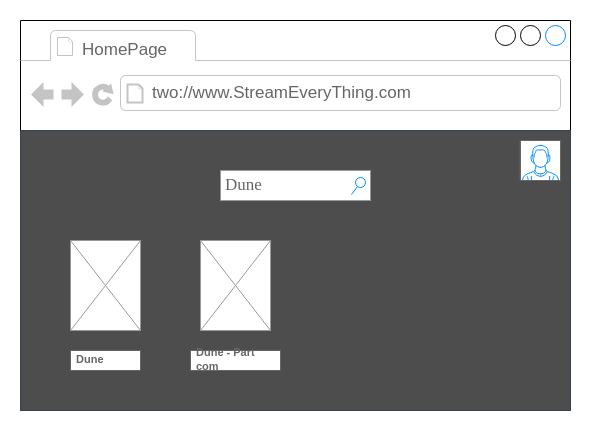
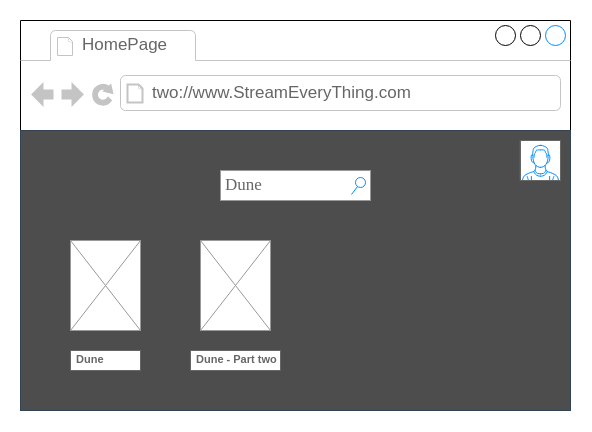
  <mxCell id="0" />
  <mxCell id="1" parent="0" />
  <mxCell id="2" value="" style="strokeWidth=1;shadow=0;dashed=0;align=center;html=1;shape=mxgraph.mockup.containers.browserWindow;rSize=0;strokeColor2=#008cff;strokeColor3=#c4c4c4;mainText=,;recursiveResize=0;" parent="1" vertex="1"><mxGeometry x="20" y="20" width="550" height="390" as="geometry" /></mxCell>
- <mxCell id="3" value="HomePage" style="strokeWidth=1;shadow=0;dashed=0;align=center;html=1;shape=mxgraph.mockup.containers.anchor;fontSize=17;fontColor=#666666;align=left;whiteSpace=wrap;" parent="2" vertex="1"><mxGeometry x="60" y="12" width="160" height="35" as="geometry" /></mxCell>
+ <mxCell id="3" value="HomePage" style="strokeWidth=1;shadow=0;dashed=0;align=center;html=1;shape=mxgraph.mockup.containers.anchor;fontSize=17;fontColor=#666666;align=left;whiteSpace=wrap;" parent="2" vertex="1"><mxGeometry x="60" y="12" width="110" height="26" as="geometry" /></mxCell>
  <mxCell id="4" value="two://www.StreamEveryThing.com" style="strokeWidth=1;shadow=0;dashed=0;align=center;html=1;shape=mxgraph.mockup.containers.anchor;rSize=0;fontSize=17;fontColor=#666666;align=left;" parent="2" vertex="1"><mxGeometry x="130" y="60" width="300" height="26" as="geometry" /></mxCell>
  <mxCell id="5" value="" style="rounded=0;whiteSpace=wrap;html=1;fillColor=#4D4D4D;strokeColor=#314354;fontColor=#ffffff;" vertex="1" parent="2"><mxGeometry y="110" width="550" height="280" as="geometry" /></mxCell>
  <mxCell id="6" value="&lt;h6&gt;&lt;span style=&quot;font-size: 11px;&quot;&gt;Dune&lt;/span&gt;&lt;/h6&gt;" style="strokeWidth=1;shadow=0;dashed=0;align=center;html=1;shape=mxgraph.mockup.text.textBox;fontColor=#666666;align=left;fontSize=17;spacingLeft=4;spacingTop=-3;strokeColor=#666666;mainText=;labelPosition=center;verticalLabelPosition=middle;verticalAlign=middle;" parent="2" vertex="1"><mxGeometry x="50" y="330" width="70" height="20" as="geometry" /></mxCell>
  <mxCell id="7" value="" style="verticalLabelPosition=bottom;shadow=0;dashed=0;align=center;html=1;verticalAlign=top;strokeWidth=1;shape=mxgraph.mockup.graphics.simpleIcon;strokeColor=#999999;fillColor=#ffffff;" parent="2" vertex="1"><mxGeometry x="50" y="220" width="70" height="90" as="geometry" /></mxCell>
- <mxCell id="8" value="&lt;h6&gt;&lt;span style=&quot;font-size: 11px;&quot;&gt;Dune - Part com&lt;/span&gt;&lt;/h6&gt;" style="strokeWidth=1;shadow=0;dashed=0;align=center;html=1;shape=mxgraph.mockup.text.textBox;fontColor=#666666;align=left;fontSize=17;spacingLeft=4;spacingTop=-3;whiteSpace=wrap;strokeColor=#666666;mainText=" parent="2" vertex="1"><mxGeometry x="170" y="330" width="90" height="20" as="geometry" /></mxCell>
+ <mxCell id="8" value="&lt;h6&gt;&lt;span style=&quot;font-size: 11px;&quot;&gt;Dune - Part two&lt;/span&gt;&lt;/h6&gt;" style="strokeWidth=1;shadow=0;dashed=0;align=center;html=1;shape=mxgraph.mockup.text.textBox;fontColor=#666666;align=left;fontSize=17;spacingLeft=4;spacingTop=-3;whiteSpace=wrap;strokeColor=#666666;mainText=" parent="2" vertex="1"><mxGeometry x="170" y="330" width="90" height="20" as="geometry" /></mxCell>
  <mxCell id="9" value="" style="verticalLabelPosition=bottom;shadow=0;dashed=0;align=center;html=1;verticalAlign=top;strokeWidth=1;shape=mxgraph.mockup.graphics.simpleIcon;strokeColor=#999999;fillColor=#ffffff;" parent="2" vertex="1"><mxGeometry x="180" y="220" width="70" height="90" as="geometry" /></mxCell>
  <mxCell id="10" value="Dune" style="strokeWidth=1;shadow=0;dashed=0;align=center;html=1;shape=mxgraph.mockup.forms.searchBox;strokeColor=#999999;mainText=;strokeColor2=#008cff;fontColor=#666666;fontSize=17;align=left;spacingLeft=3;whiteSpace=wrap;fontFamily=Times New Roman;" parent="2" vertex="1"><mxGeometry x="200" y="150" width="150" height="30" as="geometry" /></mxCell>
  <mxCell id="11" value="" style="verticalLabelPosition=bottom;shadow=0;dashed=0;align=center;html=1;verticalAlign=top;strokeWidth=1;shape=mxgraph.mockup.containers.userMale;strokeColor=#666666;strokeColor2=#008cff;" parent="2" vertex="1"><mxGeometry x="500" y="120" width="40" height="40" as="geometry" /></mxCell>
